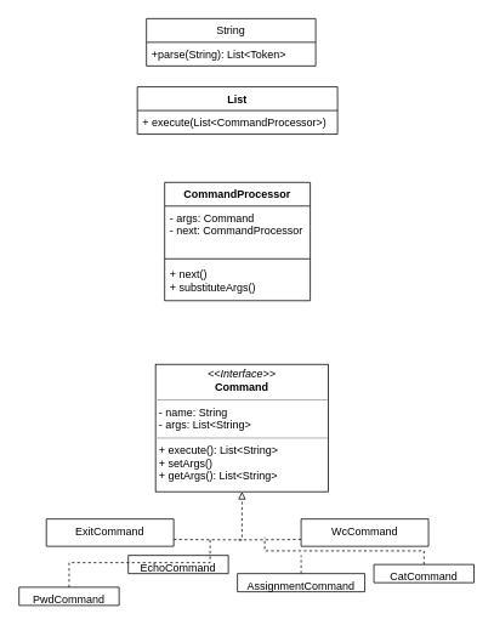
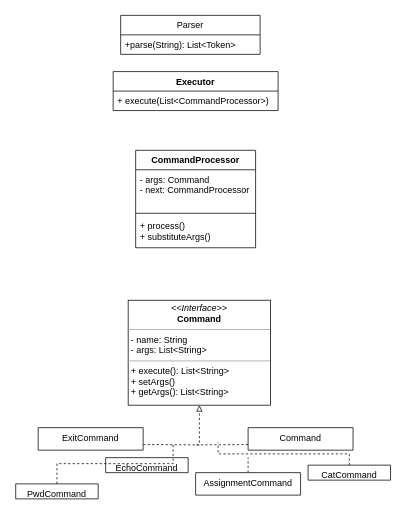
  <mxCell id="0" />
  <mxCell id="1" parent="0" />
  <mxCell id="2" value="&lt;p style=&quot;margin: 0px ; margin-top: 4px ; text-align: center&quot;&gt;&lt;i&gt;&amp;lt;&amp;lt;Interface&amp;gt;&amp;gt;&lt;/i&gt;&lt;br&gt;&lt;b&gt;Command&lt;/b&gt;&lt;/p&gt;&lt;hr size=&quot;1&quot;&gt;&lt;p style=&quot;margin: 0px ; margin-left: 4px&quot;&gt;- name: String&lt;br&gt;- args: List&amp;lt;String&amp;gt;&lt;/p&gt;&lt;hr size=&quot;1&quot;&gt;&lt;p style=&quot;margin: 0px ; margin-left: 4px&quot;&gt;+ execute(): List&amp;lt;String&amp;gt;&lt;br&gt;&lt;/p&gt;&lt;p style=&quot;margin: 0px ; margin-left: 4px&quot;&gt;+ setArgs()&lt;/p&gt;&lt;p style=&quot;margin: 0px ; margin-left: 4px&quot;&gt;+ getArgs(): List&amp;lt;String&amp;gt;&lt;/p&gt;" style="verticalAlign=top;align=left;overflow=fill;fontSize=12;fontFamily=Helvetica;html=1;" parent="1" vertex="1"><mxGeometry x="170" y="400" width="190" height="140" as="geometry" /></mxCell>
  <mxCell id="3" style="edgeStyle=elbowEdgeStyle;rounded=0;jumpStyle=none;orthogonalLoop=1;jettySize=auto;elbow=vertical;html=1;exitX=0.5;exitY=0;exitDx=0;exitDy=0;dashed=1;endArrow=none;endFill=0;" parent="1" source="4" edge="1"><mxGeometry relative="1" as="geometry"><mxPoint x="195" y="610" as="targetPoint" /></mxGeometry></mxCell>
  <mxCell id="4" value="EchoCommand" style="swimlane;fontStyle=0;align=center;verticalAlign=top;childLayout=stackLayout;horizontal=1;startSize=30;horizontalStack=0;resizeParent=1;resizeLast=0;collapsible=1;marginBottom=0;rounded=0;shadow=0;strokeWidth=1;" parent="1" vertex="1"><mxGeometry x="140" y="610" width="110" height="20" as="geometry"><mxRectangle x="340" y="380" width="170" height="26" as="alternateBounds" /></mxGeometry></mxCell>
  <mxCell id="5" style="edgeStyle=elbowEdgeStyle;rounded=0;jumpStyle=none;orthogonalLoop=1;jettySize=auto;elbow=vertical;html=1;exitX=0.5;exitY=0;exitDx=0;exitDy=0;dashed=1;endArrow=none;endFill=0;" parent="1" source="6" edge="1"><mxGeometry relative="1" as="geometry"><mxPoint x="330" y="610" as="targetPoint" /></mxGeometry></mxCell>
- <mxCell id="6" value="AssignmentCommand&#10;" style="swimlane;fontStyle=0;align=center;verticalAlign=top;childLayout=stackLayout;horizontal=1;startSize=30;horizontalStack=0;resizeParent=1;resizeLast=0;collapsible=1;marginBottom=0;rounded=0;shadow=0;strokeWidth=1;" parent="1" vertex="1"><mxGeometry x="260" y="630" width="140" height="20" as="geometry"><mxRectangle x="340" y="380" width="170" height="26" as="alternateBounds" /></mxGeometry></mxCell>
+ <mxCell id="6" value="AssignmentCommand&#10;" style="swimlane;fontStyle=0;align=center;verticalAlign=top;childLayout=stackLayout;horizontal=1;startSize=30;horizontalStack=0;resizeParent=1;resizeLast=0;collapsible=1;marginBottom=0;rounded=0;shadow=0;strokeWidth=1;" parent="1" vertex="1"><mxGeometry x="260" y="630" width="140" height="30" as="geometry"><mxRectangle x="340" y="380" width="170" height="26" as="alternateBounds" /></mxGeometry></mxCell>
  <mxCell id="7" style="edgeStyle=elbowEdgeStyle;rounded=0;jumpStyle=none;orthogonalLoop=1;jettySize=auto;elbow=vertical;html=1;exitX=0.5;exitY=0;exitDx=0;exitDy=0;dashed=1;endArrow=none;endFill=0;" parent="1" source="8" edge="1"><mxGeometry relative="1" as="geometry"><mxPoint x="290" y="590" as="targetPoint" /></mxGeometry></mxCell>
  <mxCell id="8" value="CatCommand" style="swimlane;fontStyle=0;align=center;verticalAlign=top;childLayout=stackLayout;horizontal=1;startSize=30;horizontalStack=0;resizeParent=1;resizeLast=0;collapsible=1;marginBottom=0;rounded=0;shadow=0;strokeWidth=1;" parent="1" vertex="1"><mxGeometry x="410" y="620" width="110" height="20" as="geometry"><mxRectangle x="340" y="380" width="170" height="26" as="alternateBounds" /></mxGeometry></mxCell>
  <mxCell id="9" style="edgeStyle=elbowEdgeStyle;rounded=0;jumpStyle=none;orthogonalLoop=1;jettySize=auto;elbow=vertical;html=1;exitX=0.5;exitY=0;exitDx=0;exitDy=0;dashed=1;startSize=6;endArrow=none;endFill=0;" parent="1" source="10" edge="1"><mxGeometry relative="1" as="geometry"><mxPoint x="230" y="590" as="targetPoint" /></mxGeometry></mxCell>
  <mxCell id="10" value="PwdCommand" style="swimlane;fontStyle=0;align=center;verticalAlign=top;childLayout=stackLayout;horizontal=1;startSize=30;horizontalStack=0;resizeParent=1;resizeLast=0;collapsible=1;marginBottom=0;rounded=0;shadow=0;strokeWidth=1;" parent="1" vertex="1"><mxGeometry x="20" y="645" width="110" height="20" as="geometry"><mxRectangle x="340" y="380" width="170" height="26" as="alternateBounds" /></mxGeometry></mxCell>
  <mxCell id="11" style="edgeStyle=elbowEdgeStyle;rounded=0;jumpStyle=none;orthogonalLoop=1;jettySize=auto;elbow=vertical;html=1;exitX=1;exitY=0.75;exitDx=0;exitDy=0;entryX=0.5;entryY=1;entryDx=0;entryDy=0;dashed=1;endArrow=block;endFill=0;" parent="1" source="12" target="2" edge="1"><mxGeometry relative="1" as="geometry"><Array as="points"><mxPoint x="260" y="593" /><mxPoint x="230" y="593" /></Array></mxGeometry></mxCell>
  <mxCell id="12" value="ExitCommand" style="swimlane;fontStyle=0;align=center;verticalAlign=top;childLayout=stackLayout;horizontal=1;startSize=30;horizontalStack=0;resizeParent=1;resizeLast=0;collapsible=1;marginBottom=0;rounded=0;shadow=0;strokeWidth=1;" parent="1" vertex="1"><mxGeometry x="50" y="570" width="140" height="30" as="geometry"><mxRectangle x="340" y="380" width="170" height="26" as="alternateBounds" /></mxGeometry></mxCell>
  <mxCell id="13" style="edgeStyle=elbowEdgeStyle;rounded=0;jumpStyle=none;orthogonalLoop=1;jettySize=auto;elbow=vertical;html=1;exitX=0;exitY=0.75;exitDx=0;exitDy=0;dashed=1;endArrow=none;endFill=0;" parent="1" source="14" edge="1"><mxGeometry relative="1" as="geometry"><mxPoint x="260" y="593" as="targetPoint" /></mxGeometry></mxCell>
- <mxCell id="14" value="WcCommand" style="swimlane;fontStyle=0;align=center;verticalAlign=top;childLayout=stackLayout;horizontal=1;startSize=30;horizontalStack=0;resizeParent=1;resizeLast=0;collapsible=1;marginBottom=0;rounded=0;shadow=0;strokeWidth=1;" parent="1" vertex="1"><mxGeometry x="330" y="570" width="140" height="30" as="geometry"><mxRectangle x="340" y="380" width="170" height="26" as="alternateBounds" /></mxGeometry></mxCell>
+ <mxCell id="14" value="Command" style="swimlane;fontStyle=0;align=center;verticalAlign=top;childLayout=stackLayout;horizontal=1;startSize=30;horizontalStack=0;resizeParent=1;resizeLast=0;collapsible=1;marginBottom=0;rounded=0;shadow=0;strokeWidth=1;" parent="1" vertex="1"><mxGeometry x="330" y="570" width="140" height="30" as="geometry"><mxRectangle x="340" y="380" width="170" height="26" as="alternateBounds" /></mxGeometry></mxCell>
  <mxCell id="15" value="CommandProcessor" style="swimlane;fontStyle=1;align=center;verticalAlign=top;childLayout=stackLayout;horizontal=1;startSize=26;horizontalStack=0;resizeParent=1;resizeParentMax=0;resizeLast=0;collapsible=1;marginBottom=0;" parent="1" vertex="1"><mxGeometry x="180" y="200" width="160" height="130" as="geometry" /></mxCell>
  <mxCell id="16" value="- args: Command&#10;- next: CommandProcessor&#10;&#10;&#10;&#10;&#10;" style="text;strokeColor=none;fillColor=none;align=left;verticalAlign=top;spacingLeft=4;spacingRight=4;overflow=hidden;rotatable=0;points=[[0,0.5],[1,0.5]];portConstraint=eastwest;" parent="15" vertex="1"><mxGeometry y="26" width="160" height="54" as="geometry" /></mxCell>
  <mxCell id="17" value="" style="line;strokeWidth=1;fillColor=none;align=left;verticalAlign=middle;spacingTop=-1;spacingLeft=3;spacingRight=3;rotatable=0;labelPosition=right;points=[];portConstraint=eastwest;" parent="15" vertex="1"><mxGeometry y="80" width="160" height="8" as="geometry" /></mxCell>
- <mxCell id="18" value="+ next()&#10;+ substituteArgs()" style="text;strokeColor=none;fillColor=none;align=left;verticalAlign=top;spacingLeft=4;spacingRight=4;overflow=hidden;rotatable=0;points=[[0,0.5],[1,0.5]];portConstraint=eastwest;" parent="15" vertex="1"><mxGeometry y="88" width="160" height="42" as="geometry" /></mxCell>
- <mxCell id="19" value="List" style="swimlane;fontStyle=1;align=center;verticalAlign=top;childLayout=stackLayout;horizontal=1;startSize=26;horizontalStack=0;resizeParent=1;resizeParentMax=0;resizeLast=0;collapsible=1;marginBottom=0;" vertex="1" parent="1"><mxGeometry x="150" y="95" width="220" height="52" as="geometry" /></mxCell>
+ <mxCell id="18" value="+ process()&#10;+ substituteArgs()" style="text;strokeColor=none;fillColor=none;align=left;verticalAlign=top;spacingLeft=4;spacingRight=4;overflow=hidden;rotatable=0;points=[[0,0.5],[1,0.5]];portConstraint=eastwest;" parent="15" vertex="1"><mxGeometry y="88" width="160" height="42" as="geometry" /></mxCell>
+ <mxCell id="19" value="Executor" style="swimlane;fontStyle=1;align=center;verticalAlign=top;childLayout=stackLayout;horizontal=1;startSize=26;horizontalStack=0;resizeParent=1;resizeParentMax=0;resizeLast=0;collapsible=1;marginBottom=0;" vertex="1" parent="1"><mxGeometry x="150" y="95" width="220" height="52" as="geometry" /></mxCell>
  <mxCell id="20" value="+ execute(List&lt;CommandProcessor&gt;)&#10;" style="text;strokeColor=none;fillColor=none;align=left;verticalAlign=top;spacingLeft=4;spacingRight=4;overflow=hidden;rotatable=0;points=[[0,0.5],[1,0.5]];portConstraint=eastwest;" vertex="1" parent="19"><mxGeometry y="26" width="220" height="26" as="geometry" /></mxCell>
- <mxCell id="21" value="String" style="swimlane;fontStyle=0;childLayout=stackLayout;horizontal=1;startSize=26;fillColor=none;horizontalStack=0;resizeParent=1;resizeParentMax=0;resizeLast=0;collapsible=1;marginBottom=0;" vertex="1" parent="1"><mxGeometry x="160" y="20" width="186" height="52" as="geometry" /></mxCell>
+ <mxCell id="21" value="Parser" style="swimlane;fontStyle=0;childLayout=stackLayout;horizontal=1;startSize=26;fillColor=none;horizontalStack=0;resizeParent=1;resizeParentMax=0;resizeLast=0;collapsible=1;marginBottom=0;" vertex="1" parent="1"><mxGeometry x="160" y="20" width="186" height="52" as="geometry" /></mxCell>
  <mxCell id="22" value="+parse(String): List&lt;Token&gt;" style="text;strokeColor=none;fillColor=none;align=left;verticalAlign=top;spacingLeft=4;spacingRight=4;overflow=hidden;rotatable=0;points=[[0,0.5],[1,0.5]];portConstraint=eastwest;" vertex="1" parent="21"><mxGeometry y="26" width="186" height="26" as="geometry" /></mxCell>
